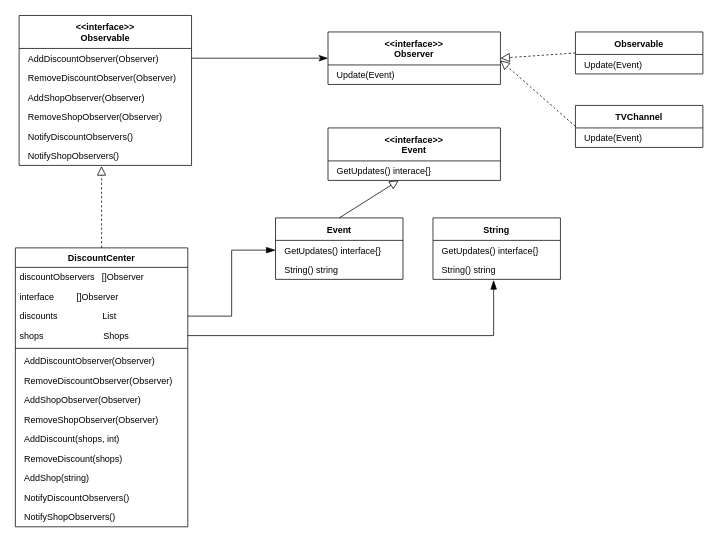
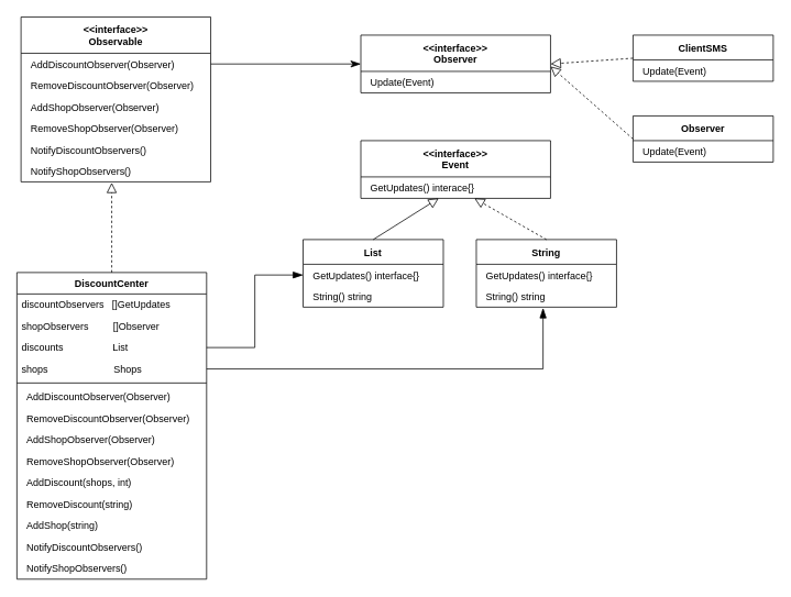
  <mxCell id="0" />
  <mxCell id="1" parent="0" />
  <mxCell id="2" value="&lt;&lt;interface&gt;&gt;&#10;Observable" style="swimlane;fontStyle=1;childLayout=stackLayout;horizontal=1;startSize=44;fillColor=none;horizontalStack=0;resizeParent=1;resizeParentMax=0;resizeLast=0;collapsible=1;marginBottom=0;labelBackgroundColor=none;fontSize=12;html=0;" vertex="1" parent="1"><mxGeometry x="25" y="20" width="230" height="200" as="geometry" /></mxCell>
  <mxCell id="3" value="AddDiscountObserver(Observer)" style="text;strokeColor=none;fillColor=none;align=left;verticalAlign=top;spacingLeft=10;spacingRight=4;overflow=hidden;rotatable=0;points=[[0,0.5],[1,0.5]];portConstraint=eastwest;" vertex="1" parent="2"><mxGeometry y="44" width="230" height="26" as="geometry" /></mxCell>
  <mxCell id="4" value="RemoveDiscountObserver(Observer)" style="text;strokeColor=none;fillColor=none;align=left;verticalAlign=top;spacingLeft=10;spacingRight=4;overflow=hidden;rotatable=0;points=[[0,0.5],[1,0.5]];portConstraint=eastwest;" vertex="1" parent="2"><mxGeometry y="70" width="230" height="26" as="geometry" /></mxCell>
  <mxCell id="5" value="AddShopObserver(Observer)" style="text;strokeColor=none;fillColor=none;align=left;verticalAlign=top;spacingLeft=10;spacingRight=4;overflow=hidden;rotatable=0;points=[[0,0.5],[1,0.5]];portConstraint=eastwest;" vertex="1" parent="2"><mxGeometry y="96" width="230" height="26" as="geometry" /></mxCell>
  <mxCell id="6" value="RemoveShopObserver(Observer)" style="text;strokeColor=none;fillColor=none;align=left;verticalAlign=top;spacingLeft=10;spacingRight=4;overflow=hidden;rotatable=0;points=[[0,0.5],[1,0.5]];portConstraint=eastwest;" vertex="1" parent="2"><mxGeometry y="122" width="230" height="26" as="geometry" /></mxCell>
  <mxCell id="7" value="NotifyDiscountObservers()" style="text;strokeColor=none;fillColor=none;align=left;verticalAlign=top;spacingLeft=10;spacingRight=4;overflow=hidden;rotatable=0;points=[[0,0.5],[1,0.5]];portConstraint=eastwest;" vertex="1" parent="2"><mxGeometry y="148" width="230" height="26" as="geometry" /></mxCell>
  <mxCell id="8" value="NotifyShopObservers()" style="text;strokeColor=none;fillColor=none;align=left;verticalAlign=top;spacingLeft=10;spacingRight=4;overflow=hidden;rotatable=0;points=[[0,0.5],[1,0.5]];portConstraint=eastwest;" vertex="1" parent="2"><mxGeometry y="174" width="230" height="26" as="geometry" /></mxCell>
  <mxCell id="9" style="edgeStyle=orthogonalEdgeStyle;rounded=0;orthogonalLoop=1;jettySize=auto;html=1;exitX=0.5;exitY=0;exitDx=0;exitDy=0;entryX=0.478;entryY=1.038;entryDx=0;entryDy=0;entryPerimeter=0;endSize=10;endArrow=block;endFill=0;dashed=1;" edge="1" parent="1" source="10" target="8"><mxGeometry relative="1" as="geometry" /></mxCell>
  <mxCell id="10" value="DiscountCenter" style="swimlane;fontStyle=1;align=center;verticalAlign=top;childLayout=stackLayout;horizontal=1;startSize=26;horizontalStack=0;resizeParent=1;resizeParentMax=0;resizeLast=0;collapsible=1;marginBottom=0;labelBackgroundColor=none;fontSize=12;html=0;" vertex="1" parent="1"><mxGeometry x="20" y="330" width="230" height="372" as="geometry" /></mxCell>
- <mxCell id="11" value="discountObservers   []Observer" style="text;strokeColor=none;fillColor=none;align=left;verticalAlign=top;spacingLeft=4;spacingRight=4;overflow=hidden;rotatable=0;points=[[0,0.5],[1,0.5]];portConstraint=eastwest;fontStyle=0" vertex="1" parent="10"><mxGeometry y="26" width="230" height="26" as="geometry" /></mxCell>
- <mxCell id="12" value="interface         []Observer" style="text;strokeColor=none;fillColor=none;align=left;verticalAlign=top;spacingLeft=4;spacingRight=4;overflow=hidden;rotatable=0;points=[[0,0.5],[1,0.5]];portConstraint=eastwest;fontStyle=0" vertex="1" parent="10"><mxGeometry y="52" width="230" height="26" as="geometry" /></mxCell>
+ <mxCell id="11" value="discountObservers   []GetUpdates" style="text;strokeColor=none;fillColor=none;align=left;verticalAlign=top;spacingLeft=4;spacingRight=4;overflow=hidden;rotatable=0;points=[[0,0.5],[1,0.5]];portConstraint=eastwest;fontStyle=0" vertex="1" parent="10"><mxGeometry y="26" width="230" height="26" as="geometry" /></mxCell>
+ <mxCell id="12" value="shopObservers         []Observer" style="text;strokeColor=none;fillColor=none;align=left;verticalAlign=top;spacingLeft=4;spacingRight=4;overflow=hidden;rotatable=0;points=[[0,0.5],[1,0.5]];portConstraint=eastwest;fontStyle=0" vertex="1" parent="10"><mxGeometry y="52" width="230" height="26" as="geometry" /></mxCell>
  <mxCell id="13" value="discounts                  List" style="text;strokeColor=none;fillColor=none;align=left;verticalAlign=top;spacingLeft=4;spacingRight=4;overflow=hidden;rotatable=0;points=[[0,0.5],[1,0.5]];portConstraint=eastwest;fontStyle=0" vertex="1" parent="10"><mxGeometry y="78" width="230" height="26" as="geometry" /></mxCell>
  <mxCell id="14" value="shops                        Shops" style="text;strokeColor=none;fillColor=none;align=left;verticalAlign=top;spacingLeft=4;spacingRight=4;overflow=hidden;rotatable=0;points=[[0,0.5],[1,0.5]];portConstraint=eastwest;fontStyle=0" vertex="1" parent="10"><mxGeometry y="104" width="230" height="26" as="geometry" /></mxCell>
  <mxCell id="15" value="" style="line;strokeWidth=1;fillColor=none;align=left;verticalAlign=middle;spacingTop=-1;spacingLeft=3;spacingRight=3;rotatable=0;labelPosition=right;points=[];portConstraint=eastwest;" vertex="1" parent="10"><mxGeometry y="130" width="230" height="8" as="geometry" /></mxCell>
  <mxCell id="16" value="AddDiscountObserver(Observer)" style="text;strokeColor=none;fillColor=none;align=left;verticalAlign=top;spacingLeft=10;spacingRight=4;overflow=hidden;rotatable=0;points=[[0,0.5],[1,0.5]];portConstraint=eastwest;" vertex="1" parent="10"><mxGeometry y="138" width="230" height="26" as="geometry" /></mxCell>
  <mxCell id="17" value="RemoveDiscountObserver(Observer)" style="text;strokeColor=none;fillColor=none;align=left;verticalAlign=top;spacingLeft=10;spacingRight=4;overflow=hidden;rotatable=0;points=[[0,0.5],[1,0.5]];portConstraint=eastwest;" vertex="1" parent="10"><mxGeometry y="164" width="230" height="26" as="geometry" /></mxCell>
  <mxCell id="18" value="AddShopObserver(Observer)" style="text;strokeColor=none;fillColor=none;align=left;verticalAlign=top;spacingLeft=10;spacingRight=4;overflow=hidden;rotatable=0;points=[[0,0.5],[1,0.5]];portConstraint=eastwest;" vertex="1" parent="10"><mxGeometry y="190" width="230" height="26" as="geometry" /></mxCell>
  <mxCell id="19" value="RemoveShopObserver(Observer)" style="text;strokeColor=none;fillColor=none;align=left;verticalAlign=top;spacingLeft=10;spacingRight=4;overflow=hidden;rotatable=0;points=[[0,0.5],[1,0.5]];portConstraint=eastwest;" vertex="1" parent="10"><mxGeometry y="216" width="230" height="26" as="geometry" /></mxCell>
  <mxCell id="20" value="AddDiscount(shops, int)" style="text;strokeColor=none;fillColor=none;align=left;verticalAlign=top;spacingLeft=10;spacingRight=4;overflow=hidden;rotatable=0;points=[[0,0.5],[1,0.5]];portConstraint=eastwest;" vertex="1" parent="10"><mxGeometry y="242" width="230" height="26" as="geometry" /></mxCell>
- <mxCell id="21" value="RemoveDiscount(shops)" style="text;strokeColor=none;fillColor=none;align=left;verticalAlign=top;spacingLeft=10;spacingRight=4;overflow=hidden;rotatable=0;points=[[0,0.5],[1,0.5]];portConstraint=eastwest;" vertex="1" parent="10"><mxGeometry y="268" width="230" height="26" as="geometry" /></mxCell>
+ <mxCell id="21" value="RemoveDiscount(string)" style="text;strokeColor=none;fillColor=none;align=left;verticalAlign=top;spacingLeft=10;spacingRight=4;overflow=hidden;rotatable=0;points=[[0,0.5],[1,0.5]];portConstraint=eastwest;" vertex="1" parent="10"><mxGeometry y="268" width="230" height="26" as="geometry" /></mxCell>
  <mxCell id="22" value="AddShop(string)" style="text;strokeColor=none;fillColor=none;align=left;verticalAlign=top;spacingLeft=10;spacingRight=4;overflow=hidden;rotatable=0;points=[[0,0.5],[1,0.5]];portConstraint=eastwest;" vertex="1" parent="10"><mxGeometry y="294" width="230" height="26" as="geometry" /></mxCell>
  <mxCell id="23" value="NotifyDiscountObservers()" style="text;strokeColor=none;fillColor=none;align=left;verticalAlign=top;spacingLeft=10;spacingRight=4;overflow=hidden;rotatable=0;points=[[0,0.5],[1,0.5]];portConstraint=eastwest;" vertex="1" parent="10"><mxGeometry y="320" width="230" height="26" as="geometry" /></mxCell>
  <mxCell id="24" value="NotifyShopObservers()" style="text;strokeColor=none;fillColor=none;align=left;verticalAlign=top;spacingLeft=10;spacingRight=4;overflow=hidden;rotatable=0;points=[[0,0.5],[1,0.5]];portConstraint=eastwest;" vertex="1" parent="10"><mxGeometry y="346" width="230" height="26" as="geometry" /></mxCell>
  <mxCell id="25" value="&lt;&lt;interface&gt;&gt;&#10;Observer" style="swimlane;fontStyle=1;childLayout=stackLayout;horizontal=1;startSize=44;fillColor=none;horizontalStack=0;resizeParent=1;resizeParentMax=0;resizeLast=0;collapsible=1;marginBottom=0;labelBackgroundColor=none;fontSize=12;html=0;" vertex="1" parent="1"><mxGeometry x="437" y="42" width="230" height="70" as="geometry" /></mxCell>
  <mxCell id="26" value="Update(Event)" style="text;strokeColor=none;fillColor=none;align=left;verticalAlign=top;spacingLeft=10;spacingRight=4;overflow=hidden;rotatable=0;points=[[0,0.5],[1,0.5]];portConstraint=eastwest;" vertex="1" parent="25"><mxGeometry y="44" width="230" height="26" as="geometry" /></mxCell>
  <mxCell id="27" style="edgeStyle=orthogonalEdgeStyle;rounded=0;orthogonalLoop=1;jettySize=auto;html=1;exitX=1;exitY=0.5;exitDx=0;exitDy=0;entryX=0;entryY=0.5;entryDx=0;entryDy=0;endArrow=classicThin;endFill=1;endSize=10;" edge="1" parent="1" source="3" target="25"><mxGeometry relative="1" as="geometry" /></mxCell>
  <mxCell id="28" value="&lt;&lt;interface&gt;&gt;&#10;Event" style="swimlane;fontStyle=1;childLayout=stackLayout;horizontal=1;startSize=44;fillColor=none;horizontalStack=0;resizeParent=1;resizeParentMax=0;resizeLast=0;collapsible=1;marginBottom=0;labelBackgroundColor=none;fontSize=12;html=0;" vertex="1" parent="1"><mxGeometry x="437" y="170" width="230" height="70" as="geometry" /></mxCell>
  <mxCell id="29" value="GetUpdates() interace{}" style="text;strokeColor=none;fillColor=none;align=left;verticalAlign=top;spacingLeft=10;spacingRight=4;overflow=hidden;rotatable=0;points=[[0,0.5],[1,0.5]];portConstraint=eastwest;" vertex="1" parent="28"><mxGeometry y="44" width="230" height="26" as="geometry" /></mxCell>
  <mxCell id="30" value="String" style="swimlane;fontStyle=1;childLayout=stackLayout;horizontal=1;startSize=30;fillColor=none;horizontalStack=0;resizeParent=1;resizeParentMax=0;resizeLast=0;collapsible=1;marginBottom=0;labelBackgroundColor=none;fontSize=12;html=0;" vertex="1" parent="1"><mxGeometry x="577" y="290" width="170" height="82" as="geometry" /></mxCell>
  <mxCell id="31" value="GetUpdates() interface{}" style="text;strokeColor=none;fillColor=none;align=left;verticalAlign=top;spacingLeft=10;spacingRight=4;overflow=hidden;rotatable=0;points=[[0,0.5],[1,0.5]];portConstraint=eastwest;" vertex="1" parent="30"><mxGeometry y="30" width="170" height="26" as="geometry" /></mxCell>
  <mxCell id="32" value="String() string" style="text;strokeColor=none;fillColor=none;align=left;verticalAlign=top;spacingLeft=10;spacingRight=4;overflow=hidden;rotatable=0;points=[[0,0.5],[1,0.5]];portConstraint=eastwest;" vertex="1" parent="30"><mxGeometry y="56" width="170" height="26" as="geometry" /></mxCell>
- <mxCell id="33" value="Event" style="swimlane;fontStyle=1;childLayout=stackLayout;horizontal=1;startSize=30;fillColor=none;horizontalStack=0;resizeParent=1;resizeParentMax=0;resizeLast=0;collapsible=1;marginBottom=0;labelBackgroundColor=none;fontSize=12;html=0;" vertex="1" parent="1"><mxGeometry x="367" y="290" width="170" height="82" as="geometry" /></mxCell>
+ <mxCell id="33" value="List" style="swimlane;fontStyle=1;childLayout=stackLayout;horizontal=1;startSize=30;fillColor=none;horizontalStack=0;resizeParent=1;resizeParentMax=0;resizeLast=0;collapsible=1;marginBottom=0;labelBackgroundColor=none;fontSize=12;html=0;" vertex="1" parent="1"><mxGeometry x="367" y="290" width="170" height="82" as="geometry" /></mxCell>
  <mxCell id="34" value="GetUpdates() interface{}" style="text;strokeColor=none;fillColor=none;align=left;verticalAlign=top;spacingLeft=10;spacingRight=4;overflow=hidden;rotatable=0;points=[[0,0.5],[1,0.5]];portConstraint=eastwest;" vertex="1" parent="33"><mxGeometry y="30" width="170" height="26" as="geometry" /></mxCell>
  <mxCell id="35" value="String() string" style="text;strokeColor=none;fillColor=none;align=left;verticalAlign=top;spacingLeft=10;spacingRight=4;overflow=hidden;rotatable=0;points=[[0,0.5],[1,0.5]];portConstraint=eastwest;" vertex="1" parent="33"><mxGeometry y="56" width="170" height="26" as="geometry" /></mxCell>
  <mxCell id="36" value="" style="endArrow=block;html=1;exitX=0.5;exitY=0;exitDx=0;exitDy=0;endSize=10;dashed=0;endFill=0;" edge="1" parent="1" source="33" target="29"><mxGeometry width="50" height="50" relative="1" as="geometry"><mxPoint x="337" y="480" as="sourcePoint" /><mxPoint x="387" y="430" as="targetPoint" /></mxGeometry></mxCell>
+ <mxCell id="37" value="" style="endArrow=block;html=1;exitX=0.5;exitY=0;exitDx=0;exitDy=0;endSize=10;endFill=0;dashed=1;" edge="1" parent="1" source="30" target="29"><mxGeometry width="50" height="50" relative="1" as="geometry"><mxPoint x="537" y="497.01" as="sourcePoint" /><mxPoint x="602.96" y="450" as="targetPoint" /></mxGeometry></mxCell>
  <mxCell id="38" style="edgeStyle=orthogonalEdgeStyle;rounded=0;orthogonalLoop=1;jettySize=auto;html=1;entryX=0;entryY=0.5;entryDx=0;entryDy=0;endArrow=blockThin;endFill=1;endSize=10;" edge="1" parent="1" source="13" target="34"><mxGeometry relative="1" as="geometry" /></mxCell>
  <mxCell id="39" style="edgeStyle=orthogonalEdgeStyle;rounded=0;orthogonalLoop=1;jettySize=auto;html=1;exitX=1;exitY=0.5;exitDx=0;exitDy=0;entryX=0.476;entryY=1.038;entryDx=0;entryDy=0;entryPerimeter=0;endArrow=blockThin;endFill=1;endSize=10;" edge="1" parent="1" source="14" target="32"><mxGeometry relative="1" as="geometry" /></mxCell>
- <mxCell id="40" value="Observable" style="swimlane;fontStyle=1;childLayout=stackLayout;horizontal=1;startSize=30;fillColor=none;horizontalStack=0;resizeParent=1;resizeParentMax=0;resizeLast=0;collapsible=1;marginBottom=0;labelBackgroundColor=none;fontSize=12;html=0;" vertex="1" parent="1"><mxGeometry x="767" y="42" width="170" height="56" as="geometry" /></mxCell>
+ <mxCell id="40" value="ClientSMS" style="swimlane;fontStyle=1;childLayout=stackLayout;horizontal=1;startSize=30;fillColor=none;horizontalStack=0;resizeParent=1;resizeParentMax=0;resizeLast=0;collapsible=1;marginBottom=0;labelBackgroundColor=none;fontSize=12;html=0;" vertex="1" parent="1"><mxGeometry x="767" y="42" width="170" height="56" as="geometry" /></mxCell>
  <mxCell id="41" value="Update(Event)" style="text;strokeColor=none;fillColor=none;align=left;verticalAlign=top;spacingLeft=10;spacingRight=4;overflow=hidden;rotatable=0;points=[[0,0.5],[1,0.5]];portConstraint=eastwest;" vertex="1" parent="40"><mxGeometry y="30" width="170" height="26" as="geometry" /></mxCell>
- <mxCell id="42" value="TVChannel" style="swimlane;fontStyle=1;childLayout=stackLayout;horizontal=1;startSize=30;fillColor=none;horizontalStack=0;resizeParent=1;resizeParentMax=0;resizeLast=0;collapsible=1;marginBottom=0;labelBackgroundColor=none;fontSize=12;html=0;" vertex="1" parent="1"><mxGeometry x="767" y="140" width="170" height="56" as="geometry" /></mxCell>
+ <mxCell id="42" value="Observer" style="swimlane;fontStyle=1;childLayout=stackLayout;horizontal=1;startSize=30;fillColor=none;horizontalStack=0;resizeParent=1;resizeParentMax=0;resizeLast=0;collapsible=1;marginBottom=0;labelBackgroundColor=none;fontSize=12;html=0;" vertex="1" parent="1"><mxGeometry x="767" y="140" width="170" height="56" as="geometry" /></mxCell>
  <mxCell id="43" value="Update(Event)" style="text;strokeColor=none;fillColor=none;align=left;verticalAlign=top;spacingLeft=10;spacingRight=4;overflow=hidden;rotatable=0;points=[[0,0.5],[1,0.5]];portConstraint=eastwest;" vertex="1" parent="42"><mxGeometry y="30" width="170" height="26" as="geometry" /></mxCell>
  <mxCell id="44" value="" style="endArrow=block;html=1;entryX=1;entryY=0.5;entryDx=0;entryDy=0;exitX=0;exitY=0.5;exitDx=0;exitDy=0;endSize=10;dashed=1;endFill=0;" edge="1" parent="1" source="40" target="25"><mxGeometry width="50" height="50" relative="1" as="geometry"><mxPoint x="647" y="230" as="sourcePoint" /><mxPoint x="697" y="180" as="targetPoint" /></mxGeometry></mxCell>
  <mxCell id="45" value="" style="endArrow=block;html=1;exitX=0;exitY=0.5;exitDx=0;exitDy=0;endSize=10;dashed=1;endFill=0;" edge="1" parent="1" source="42"><mxGeometry width="50" height="50" relative="1" as="geometry"><mxPoint x="777" y="80" as="sourcePoint" /><mxPoint x="667" y="80" as="targetPoint" /></mxGeometry></mxCell>
